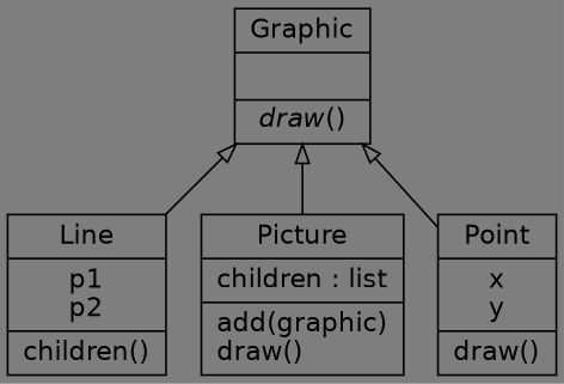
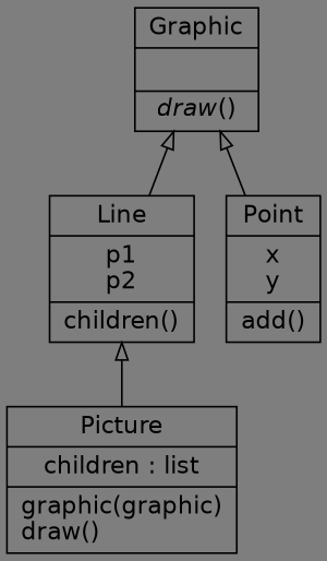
  digraph {
    bgcolor="#7e7e7e"
    fontname="DejaVu Sans"
    rankdir=BT
    node [color=black fontcolor=black fontname="DejaVu Sans" shape=record style=solid]
    edge [arrowhead=empty arrowtail=none fontname="DejaVu Sans"]
    n1 [label=<{Graphic|<br ALIGN="LEFT"/>|<I>draw</I>()<br ALIGN="LEFT"/>}>]
    n2 [label=<{Line|p1<br ALIGN="LEFT"/>p2<br ALIGN="LEFT"/>|children()<br ALIGN="LEFT"/>}>]
-   n3 [label=<{Picture|children : list<br ALIGN="LEFT"/>|add(graphic)<br ALIGN="LEFT"/>draw()<br ALIGN="LEFT"/>}>]
-   n4 [label=<{Point|x<br ALIGN="LEFT"/>y<br ALIGN="LEFT"/>|draw()<br ALIGN="LEFT"/>}>]
+   n3 [label=<{Picture|children : list<br ALIGN="LEFT"/>|graphic(graphic)<br ALIGN="LEFT"/>draw()<br ALIGN="LEFT"/>}>]
+   n4 [label=<{Point|x<br ALIGN="LEFT"/>y<br ALIGN="LEFT"/>|add()<br ALIGN="LEFT"/>}>]
    n2 -> n1
-   n3 -> n1
+   n3 -> n2
    n4 -> n1
  }
